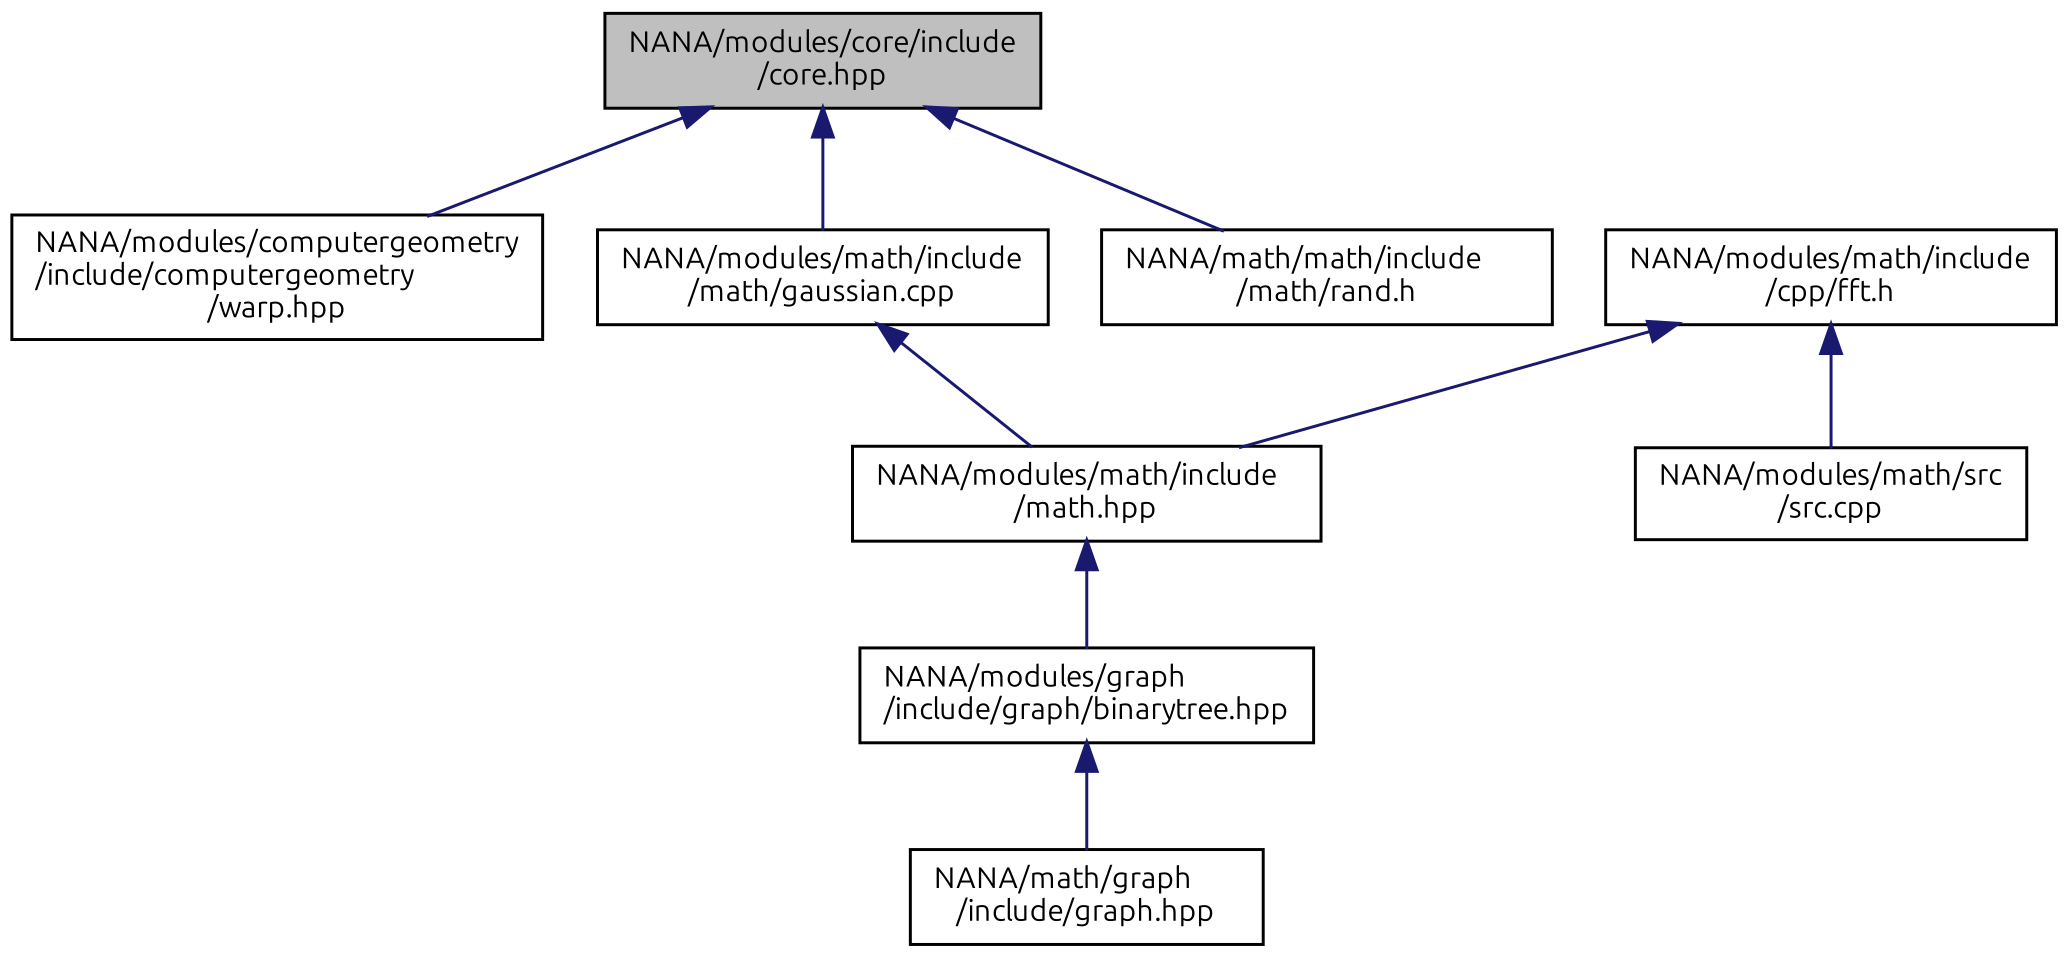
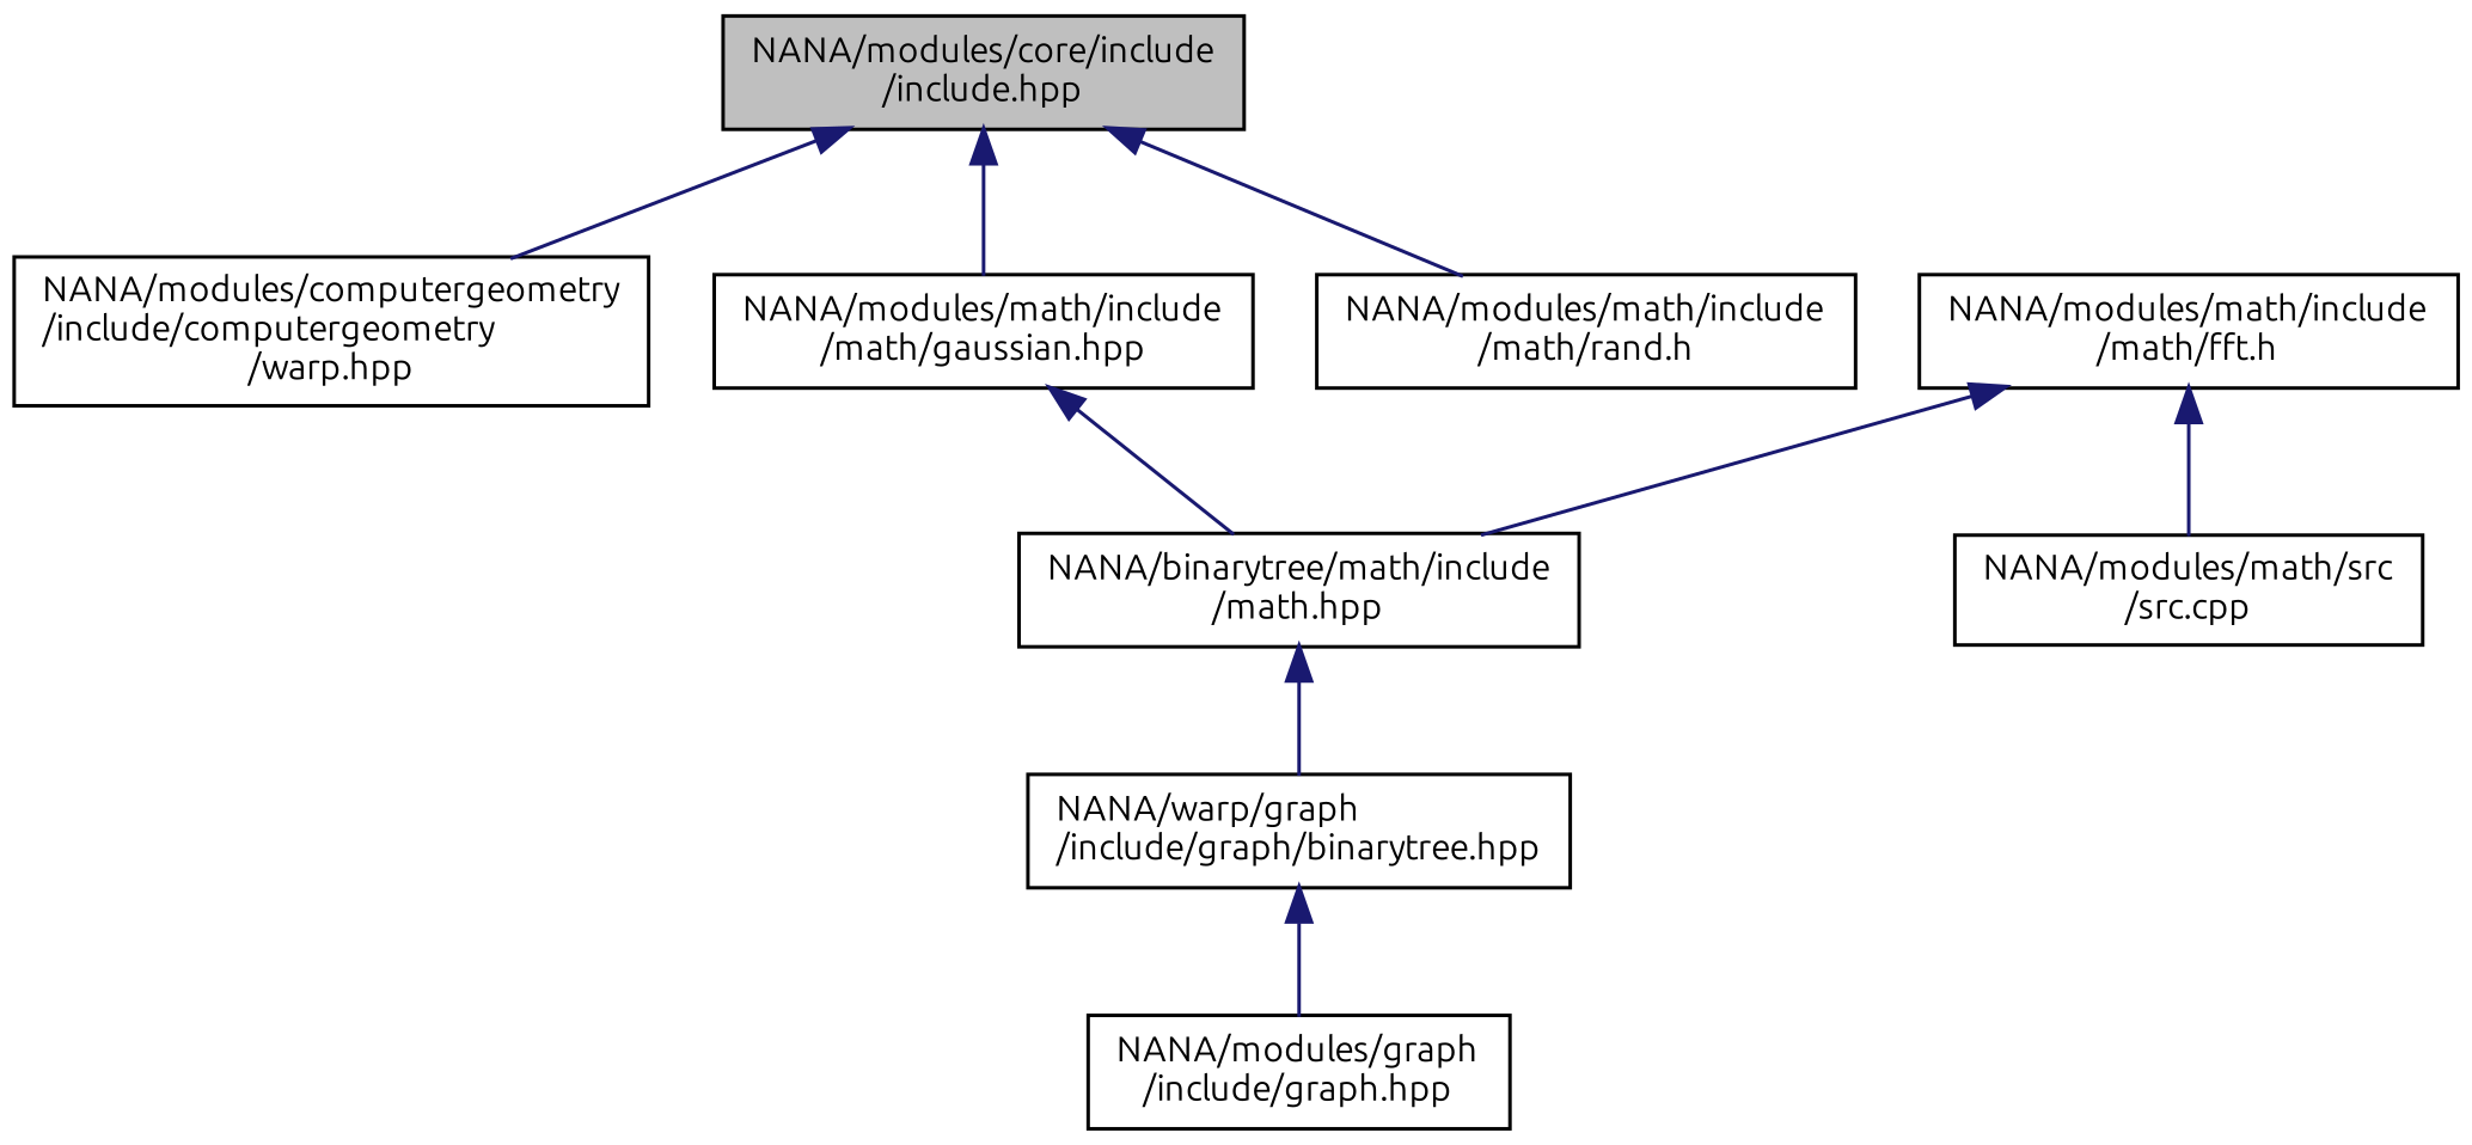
  digraph {
    fontname=Ubuntu
    node [color=black fillcolor=white fontname=Ubuntu fontsize=10 shape=record style=filled]
    edge [color=midnightblue dir=back fontname=Ubuntu fontsize=10 labelfontname=Helvetica labelfontsize=10 style=solid]
-   n1 [fillcolor=grey75 fontcolor=black height=0.2 label="NANA/modules/core/include\l/core.hpp" width=0.4]
+   n1 [fillcolor=grey75 fontcolor=black height=0.2 label="NANA/modules/core/include\l/include.hpp" width=0.4]
    n2 [height=0.2 label="NANA/modules/computergeometry\l/include/computergeometry\l/warp.hpp" width=0.4]
-   n3 [height=0.2 label="NANA/modules/math/include\l/math/gaussian.cpp" width=0.4]
-   n4 [height=0.2 label="NANA/math/math/include\l/math/rand.h" width=0.4]
-   n5 [height=0.2 label="NANA/modules/graph\l/include/graph/binarytree.hpp" width=0.4]
-   n6 [height=0.2 label="NANA/math/graph\l/include/graph.hpp" width=0.4]
-   n7 [height=0.2 label="NANA/modules/math/include\l/cpp/fft.h" width=0.4]
-   n8 [height=0.2 label="NANA/modules/math/include\l/math.hpp" width=0.4]
+   n3 [height=0.2 label="NANA/modules/math/include\l/math/gaussian.hpp" width=0.4]
+   n4 [height=0.2 label="NANA/modules/math/include\l/math/rand.h" width=0.4]
+   n5 [height=0.2 label="NANA/warp/graph\l/include/graph/binarytree.hpp" width=0.4]
+   n6 [height=0.2 label="NANA/modules/graph\l/include/graph.hpp" width=0.4]
+   n7 [height=0.2 label="NANA/modules/math/include\l/math/fft.h" width=0.4]
+   n8 [height=0.2 label="NANA/binarytree/math/include\l/math.hpp" width=0.4]
    n9 [height=0.2 label="NANA/modules/math/src\l/src.cpp" width=0.4]
    n1 -> n2
    n1 -> n3
    n1 -> n4
    n3 -> n8
    n5 -> n6
    n7 -> n8
    n7 -> n9
    n8 -> n5
  }
